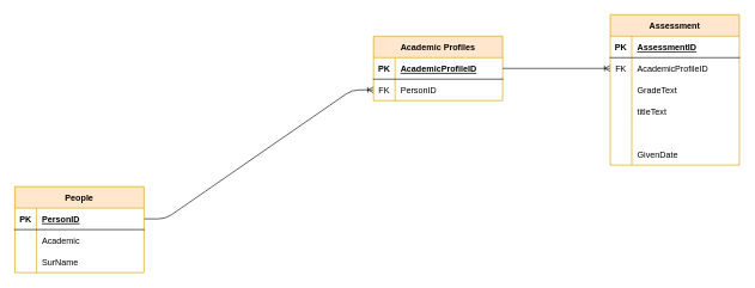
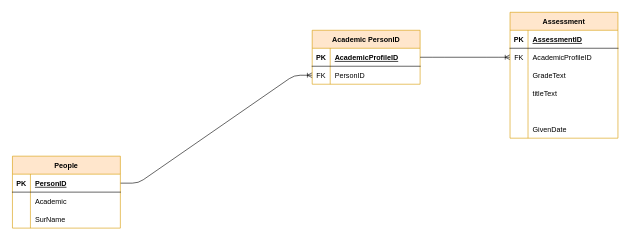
  <mxCell id="0" />
  <mxCell id="1" parent="0" />
  <mxCell id="2" value="" style="edgeStyle=entityRelationEdgeStyle;fontSize=12;html=1;endArrow=ERoneToMany;exitX=1;exitY=0.5;exitDx=0;exitDy=0;entryX=0;entryY=0.5;entryDx=0;entryDy=0;" edge="1" parent="1" source="12" target="7"><mxGeometry width="100" height="100" relative="1" as="geometry"><mxPoint x="330" y="300" as="sourcePoint" /><mxPoint x="430" y="200" as="targetPoint" /></mxGeometry></mxCell>
- <mxCell id="3" value="Academic Profiles" style="shape=table;startSize=30;container=1;collapsible=1;childLayout=tableLayout;fixedRows=1;rowLines=0;fontStyle=1;align=center;resizeLast=1;fillColor=#ffe6cc;strokeColor=#d79b00;" vertex="1" parent="1"><mxGeometry x="520" y="50" width="180" height="90" as="geometry" /></mxCell>
+ <mxCell id="3" value="Academic PersonID" style="shape=table;startSize=30;container=1;collapsible=1;childLayout=tableLayout;fixedRows=1;rowLines=0;fontStyle=1;align=center;resizeLast=1;fillColor=#ffe6cc;strokeColor=#d79b00;" vertex="1" parent="1"><mxGeometry x="520" y="50" width="180" height="90" as="geometry" /></mxCell>
  <mxCell id="4" value="" style="shape=partialRectangle;collapsible=0;dropTarget=0;pointerEvents=0;fillColor=none;top=0;left=0;bottom=1;right=0;points=[[0,0.5],[1,0.5]];portConstraint=eastwest;" vertex="1" parent="3"><mxGeometry y="30" width="180" height="30" as="geometry" /></mxCell>
  <mxCell id="5" value="PK" style="shape=partialRectangle;connectable=0;fillColor=none;top=0;left=0;bottom=0;right=0;fontStyle=1;overflow=hidden;" vertex="1" parent="4"><mxGeometry width="30" height="30" as="geometry" /></mxCell>
  <mxCell id="6" value="AcademicProfileID" style="shape=partialRectangle;connectable=0;fillColor=none;top=0;left=0;bottom=0;right=0;align=left;spacingLeft=6;fontStyle=5;overflow=hidden;" vertex="1" parent="4"><mxGeometry x="30" width="150" height="30" as="geometry" /></mxCell>
  <mxCell id="7" value="" style="shape=partialRectangle;collapsible=0;dropTarget=0;pointerEvents=0;fillColor=none;top=0;left=0;bottom=0;right=0;points=[[0,0.5],[1,0.5]];portConstraint=eastwest;" vertex="1" parent="3"><mxGeometry y="60" width="180" height="30" as="geometry" /></mxCell>
  <mxCell id="8" value="FK" style="shape=partialRectangle;connectable=0;fillColor=none;top=0;left=0;bottom=0;right=0;editable=1;overflow=hidden;" vertex="1" parent="7"><mxGeometry width="30" height="30" as="geometry" /></mxCell>
  <mxCell id="9" value="PersonID" style="shape=partialRectangle;connectable=0;fillColor=none;top=0;left=0;bottom=0;right=0;align=left;spacingLeft=6;overflow=hidden;" vertex="1" parent="7"><mxGeometry x="30" width="150" height="30" as="geometry" /></mxCell>
  <mxCell id="10" value="" style="edgeStyle=entityRelationEdgeStyle;fontSize=12;html=1;endArrow=ERoneToMany;exitX=1;exitY=0.5;exitDx=0;exitDy=0;entryX=0;entryY=0.5;entryDx=0;entryDy=0;" edge="1" parent="1" source="4" target="25"><mxGeometry width="100" height="100" relative="1" as="geometry"><mxPoint x="710" y="120" as="sourcePoint" /><mxPoint x="850" y="100" as="targetPoint" /></mxGeometry></mxCell>
  <mxCell id="11" value="People" style="shape=table;startSize=30;container=1;collapsible=1;childLayout=tableLayout;fixedRows=1;rowLines=0;fontStyle=1;align=center;resizeLast=1;fillColor=#ffe6cc;strokeColor=#d79b00;" parent="1" vertex="1"><mxGeometry x="20" y="260" width="180" height="120" as="geometry" /></mxCell>
  <mxCell id="12" value="" style="shape=partialRectangle;collapsible=0;dropTarget=0;pointerEvents=0;fillColor=none;top=0;left=0;bottom=1;right=0;points=[[0,0.5],[1,0.5]];portConstraint=eastwest;" parent="11" vertex="1"><mxGeometry y="30" width="180" height="30" as="geometry" /></mxCell>
  <mxCell id="13" value="PK" style="shape=partialRectangle;connectable=0;fillColor=none;top=0;left=0;bottom=0;right=0;fontStyle=1;overflow=hidden;" parent="12" vertex="1"><mxGeometry width="30" height="30" as="geometry" /></mxCell>
  <mxCell id="14" value="PersonID" style="shape=partialRectangle;connectable=0;fillColor=none;top=0;left=0;bottom=0;right=0;align=left;spacingLeft=6;fontStyle=5;overflow=hidden;" parent="12" vertex="1"><mxGeometry x="30" width="150" height="30" as="geometry" /></mxCell>
  <mxCell id="15" value="" style="shape=partialRectangle;collapsible=0;dropTarget=0;pointerEvents=0;fillColor=none;top=0;left=0;bottom=0;right=0;points=[[0,0.5],[1,0.5]];portConstraint=eastwest;" parent="11" vertex="1"><mxGeometry y="60" width="180" height="30" as="geometry" /></mxCell>
  <mxCell id="16" value="" style="shape=partialRectangle;connectable=0;fillColor=none;top=0;left=0;bottom=0;right=0;editable=1;overflow=hidden;" parent="15" vertex="1"><mxGeometry width="30" height="30" as="geometry" /></mxCell>
  <mxCell id="17" value="Academic" style="shape=partialRectangle;connectable=0;fillColor=none;top=0;left=0;bottom=0;right=0;align=left;spacingLeft=6;overflow=hidden;" parent="15" vertex="1"><mxGeometry x="30" width="150" height="30" as="geometry" /></mxCell>
  <mxCell id="18" value="" style="shape=partialRectangle;collapsible=0;dropTarget=0;pointerEvents=0;fillColor=none;top=0;left=0;bottom=0;right=0;points=[[0,0.5],[1,0.5]];portConstraint=eastwest;" parent="11" vertex="1"><mxGeometry y="90" width="180" height="30" as="geometry" /></mxCell>
  <mxCell id="19" value="" style="shape=partialRectangle;connectable=0;fillColor=none;top=0;left=0;bottom=0;right=0;editable=1;overflow=hidden;" parent="18" vertex="1"><mxGeometry width="30" height="30" as="geometry" /></mxCell>
  <mxCell id="20" value="SurName" style="shape=partialRectangle;connectable=0;fillColor=none;top=0;left=0;bottom=0;right=0;align=left;spacingLeft=6;overflow=hidden;" parent="18" vertex="1"><mxGeometry x="30" width="150" height="30" as="geometry" /></mxCell>
  <mxCell id="21" value="Assessment" style="shape=table;startSize=30;container=1;collapsible=1;childLayout=tableLayout;fixedRows=1;rowLines=0;fontStyle=1;align=center;resizeLast=1;fillColor=#ffe6cc;strokeColor=#d79b00;" vertex="1" parent="1"><mxGeometry x="850" y="20" width="180" height="210" as="geometry" /></mxCell>
  <mxCell id="22" value="" style="shape=partialRectangle;collapsible=0;dropTarget=0;pointerEvents=0;fillColor=none;top=0;left=0;bottom=1;right=0;points=[[0,0.5],[1,0.5]];portConstraint=eastwest;" vertex="1" parent="21"><mxGeometry y="30" width="180" height="30" as="geometry" /></mxCell>
  <mxCell id="23" value="PK" style="shape=partialRectangle;connectable=0;fillColor=none;top=0;left=0;bottom=0;right=0;fontStyle=1;overflow=hidden;" vertex="1" parent="22"><mxGeometry width="30" height="30" as="geometry" /></mxCell>
  <mxCell id="24" value="AssessmentID" style="shape=partialRectangle;connectable=0;fillColor=none;top=0;left=0;bottom=0;right=0;align=left;spacingLeft=6;fontStyle=5;overflow=hidden;" vertex="1" parent="22"><mxGeometry x="30" width="150" height="30" as="geometry" /></mxCell>
  <mxCell id="25" value="" style="shape=partialRectangle;collapsible=0;dropTarget=0;pointerEvents=0;fillColor=none;top=0;left=0;bottom=0;right=0;points=[[0,0.5],[1,0.5]];portConstraint=eastwest;" vertex="1" parent="21"><mxGeometry y="60" width="180" height="30" as="geometry" /></mxCell>
  <mxCell id="26" value="FK" style="shape=partialRectangle;connectable=0;fillColor=none;top=0;left=0;bottom=0;right=0;editable=1;overflow=hidden;" vertex="1" parent="25"><mxGeometry width="30" height="30" as="geometry" /></mxCell>
  <mxCell id="27" value="AcademicProfileID" style="shape=partialRectangle;connectable=0;fillColor=none;top=0;left=0;bottom=0;right=0;align=left;spacingLeft=6;overflow=hidden;" vertex="1" parent="25"><mxGeometry x="30" width="150" height="30" as="geometry" /></mxCell>
  <mxCell id="28" value="" style="shape=partialRectangle;collapsible=0;dropTarget=0;pointerEvents=0;fillColor=none;top=0;left=0;bottom=0;right=0;points=[[0,0.5],[1,0.5]];portConstraint=eastwest;" vertex="1" parent="21"><mxGeometry y="90" width="180" height="30" as="geometry" /></mxCell>
  <mxCell id="29" value="" style="shape=partialRectangle;connectable=0;fillColor=none;top=0;left=0;bottom=0;right=0;editable=1;overflow=hidden;" vertex="1" parent="28"><mxGeometry width="30" height="30" as="geometry" /></mxCell>
  <mxCell id="30" value="GradeText" style="shape=partialRectangle;connectable=0;fillColor=none;top=0;left=0;bottom=0;right=0;align=left;spacingLeft=6;overflow=hidden;" vertex="1" parent="28"><mxGeometry x="30" width="150" height="30" as="geometry" /></mxCell>
  <mxCell id="31" value="" style="shape=partialRectangle;collapsible=0;dropTarget=0;pointerEvents=0;fillColor=none;top=0;left=0;bottom=0;right=0;points=[[0,0.5],[1,0.5]];portConstraint=eastwest;" vertex="1" parent="21"><mxGeometry y="120" width="180" height="30" as="geometry" /></mxCell>
  <mxCell id="32" value="" style="shape=partialRectangle;connectable=0;fillColor=none;top=0;left=0;bottom=0;right=0;editable=1;overflow=hidden;" vertex="1" parent="31"><mxGeometry width="30" height="30" as="geometry" /></mxCell>
  <mxCell id="33" value="titleText" style="shape=partialRectangle;connectable=0;fillColor=none;top=0;left=0;bottom=0;right=0;align=left;spacingLeft=6;overflow=hidden;" vertex="1" parent="31"><mxGeometry x="30" width="150" height="30" as="geometry" /></mxCell>
  <mxCell id="34" value="" style="shape=partialRectangle;collapsible=0;dropTarget=0;pointerEvents=0;fillColor=none;top=0;left=0;bottom=0;right=0;points=[[0,0.5],[1,0.5]];portConstraint=eastwest;" vertex="1" parent="21"><mxGeometry y="150" width="180" height="30" as="geometry" /></mxCell>
  <mxCell id="35" value="" style="shape=partialRectangle;connectable=0;fillColor=none;top=0;left=0;bottom=0;right=0;editable=1;overflow=hidden;" vertex="1" parent="34"><mxGeometry width="30" height="30" as="geometry" /></mxCell>
  <mxCell id="36" value="" style="shape=partialRectangle;collapsible=0;dropTarget=0;pointerEvents=0;fillColor=none;top=0;left=0;bottom=0;right=0;points=[[0,0.5],[1,0.5]];portConstraint=eastwest;" vertex="1" parent="21"><mxGeometry y="180" width="180" height="30" as="geometry" /></mxCell>
  <mxCell id="37" value="" style="shape=partialRectangle;connectable=0;fillColor=none;top=0;left=0;bottom=0;right=0;editable=1;overflow=hidden;" vertex="1" parent="36"><mxGeometry width="30" height="30" as="geometry" /></mxCell>
  <mxCell id="38" value="GivenDate" style="shape=partialRectangle;connectable=0;fillColor=none;top=0;left=0;bottom=0;right=0;align=left;spacingLeft=6;overflow=hidden;" vertex="1" parent="36"><mxGeometry x="30" width="150" height="30" as="geometry" /></mxCell>
